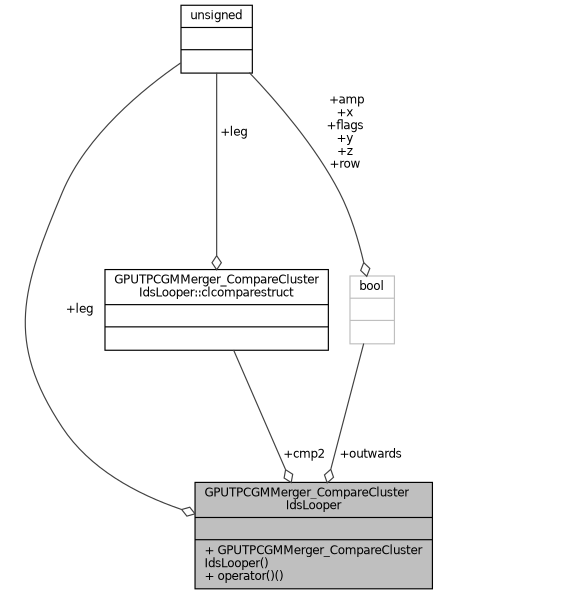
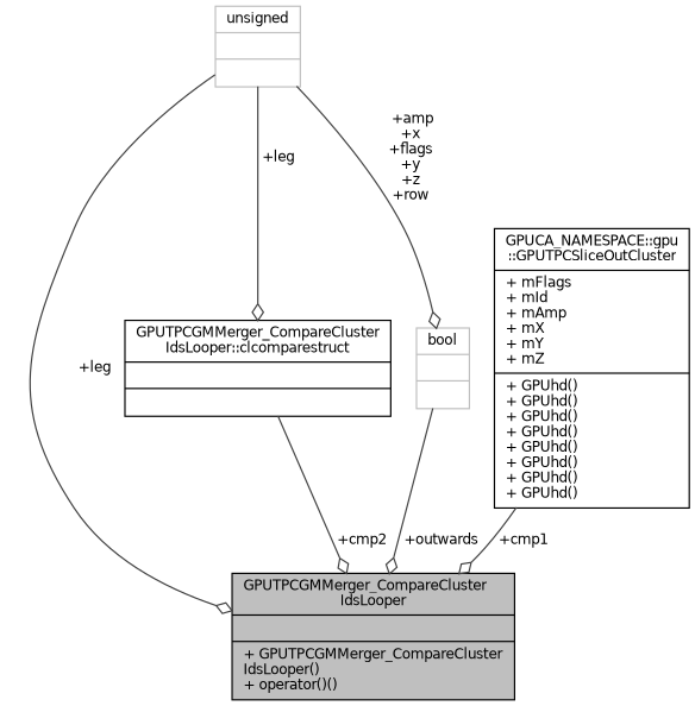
  digraph {
    node [color=black fontname=Helvetica fontsize=10 shape=record]
    edge [arrowhead=odiamond color=grey25 fontname=Helvetica fontsize=10 labelfontname=Helvetica labelfontsize=10 style=solid]
    n1 [fillcolor=grey75 fontcolor=black height=0.2 label="{GPUTPCGMMerger_CompareCluster\lIdsLooper\n||+ GPUTPCGMMerger_CompareCluster\lIdsLooper()\l+ operator()()\l}" style=filled width=0.4]
    n2 [height=0.2 label="{GPUTPCGMMerger_CompareCluster\lIdsLooper::clcomparestruct\n||}" width=0.4]
-   n3 [height=0.2 label="{unsigned\n||}" width=0.4]
+   n3 [color=grey75 height=0.2 label="{unsigned\n||}" width=0.4]
    n4 [color=grey75 height=0.2 label="{bool\n||}" width=0.4]
+   n5 [height=0.2 label="{GPUCA_NAMESPACE::gpu\l::GPUTPCSliceOutCluster\n|+ mFlags\l+ mId\l+ mAmp\l+ mX\l+ mY\l+ mZ\l|+ GPUhd()\l+ GPUhd()\l+ GPUhd()\l+ GPUhd()\l+ GPUhd()\l+ GPUhd()\l+ GPUhd()\l+ GPUhd()\l}" width=0.4]
    n2 -> n1 [label=" +cmp2"]
    n3 -> n1 [label=" +leg"]
    n3 -> n2 [label=" +leg"]
    n3 -> n4 [label=" +amp\n+x\n+flags\n+y\n+z\n+row"]
    n4 -> n1 [label=" +outwards"]
+   n5 -> n1 [label=" +cmp1"]
  }
